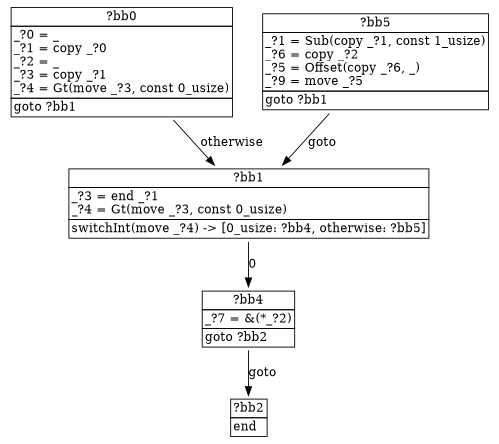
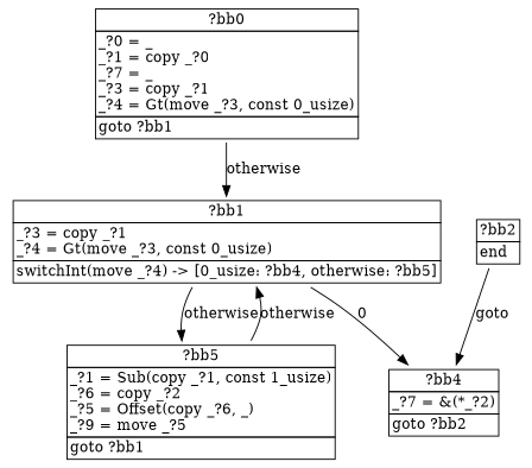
  digraph {
    fontname="DejaVu Serif"
    node [fontname="DejaVu Serif" shape=none]
    edge [fontname="DejaVu Serif"]
-   n1 [label=<<table border="0" cellborder="1" cellspacing="0"><tr><td  align="center" colspan="1">?bb0</td></tr><tr><td align="left" balign="left">_?0 = _<br/>_?1 = copy _?0<br/>_?2 = _<br/>_?3 = copy _?1<br/>_?4 = Gt(move _?3, const 0_usize)<br/></td></tr><tr><td align="left">goto ?bb1</td></tr></table>>]
-   n2 [label=<<table border="0" cellborder="1" cellspacing="0"><tr><td  align="center" colspan="1">?bb1</td></tr><tr><td align="left" balign="left">_?3 = end _?1<br/>_?4 = Gt(move _?3, const 0_usize)<br/></td></tr><tr><td align="left">switchInt(move _?4) -&gt; [0_usize: ?bb4, otherwise: ?bb5]</td></tr></table>>]
+   n1 [label=<<table border="0" cellborder="1" cellspacing="0"><tr><td  align="center" colspan="1">?bb0</td></tr><tr><td align="left" balign="left">_?0 = _<br/>_?1 = copy _?0<br/>_?7 = _<br/>_?3 = copy _?1<br/>_?4 = Gt(move _?3, const 0_usize)<br/></td></tr><tr><td align="left">goto ?bb1</td></tr></table>>]
+   n2 [label=<<table border="0" cellborder="1" cellspacing="0"><tr><td  align="center" colspan="1">?bb1</td></tr><tr><td align="left" balign="left">_?3 = copy _?1<br/>_?4 = Gt(move _?3, const 0_usize)<br/></td></tr><tr><td align="left">switchInt(move _?4) -&gt; [0_usize: ?bb4, otherwise: ?bb5]</td></tr></table>>]
    n3 [label=<<table border="0" cellborder="1" cellspacing="0"><tr><td  align="center" colspan="1">?bb4</td></tr><tr><td align="left" balign="left">_?7 = &amp;(*_?2)<br/></td></tr><tr><td align="left">goto ?bb2</td></tr></table>>]
    n4 [label=<<table border="0" cellborder="1" cellspacing="0"><tr><td  align="center" colspan="1">?bb5</td></tr><tr><td align="left" balign="left">_?1 = Sub(copy _?1, const 1_usize)<br/>_?6 = copy _?2<br/>_?5 = Offset(copy _?6, _)<br/>_?9 = move _?5<br/></td></tr><tr><td align="left">goto ?bb1</td></tr></table>>]
    n5 [label=<<table border="0" cellborder="1" cellspacing="0"><tr><td  align="center" colspan="1">?bb2</td></tr><tr><td align="left">end</td></tr></table>>]
    n1 -> n2 [label=otherwise]
    n2 -> n3 [label=0]
-   n3 -> n5 [label=goto]
-   n4 -> n2 [label=goto]
+   n2 -> n4 [label=otherwise]
+   n5 -> n3 [label=goto]
+   n4 -> n2 [label=otherwise]
  }
